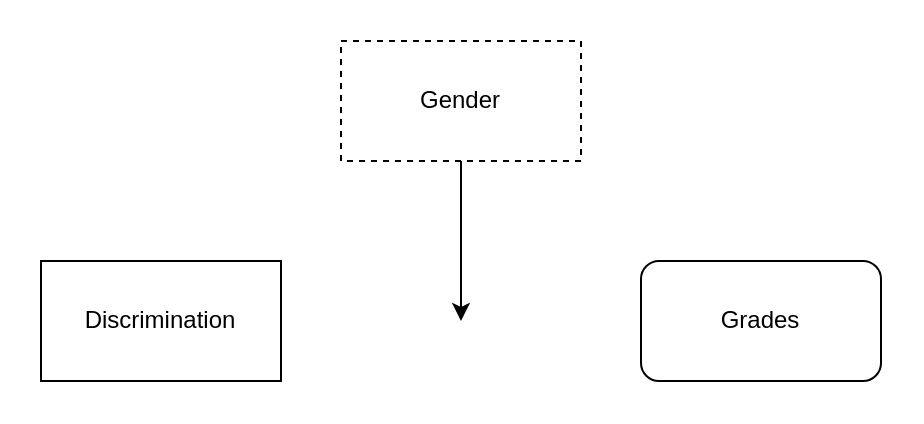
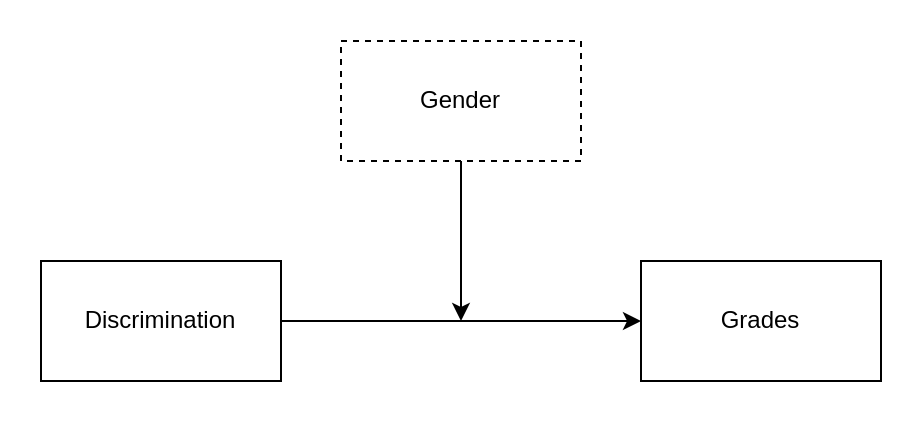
  <mxCell id="0" />
  <mxCell id="1" parent="0" />
  <mxCell id="2" value="Discrimination" style="rounded=0;whiteSpace=wrap;html=1;" vertex="1" parent="1"><mxGeometry x="20" y="130" width="120" height="60" as="geometry" /></mxCell>
  <mxCell id="3" value="Gender" style="rounded=0;whiteSpace=wrap;html=1;dashed=1;" vertex="1" parent="1"><mxGeometry x="170" y="20" width="120" height="60" as="geometry" /></mxCell>
- <mxCell id="4" value="Grades" style="whiteSpace=wrap;html=1;rounded=1;" vertex="1" parent="1"><mxGeometry x="320" y="130" width="120" height="60" as="geometry" /></mxCell>
+ <mxCell id="4" value="Grades" style="rounded=0;whiteSpace=wrap;html=1;" vertex="1" parent="1"><mxGeometry x="320" y="130" width="120" height="60" as="geometry" /></mxCell>
+ <mxCell id="5" value="" style="endArrow=classic;html=1;exitX=1;exitY=0.5;exitDx=0;exitDy=0;entryX=0;entryY=0.5;entryDx=0;entryDy=0;" edge="1" parent="1" source="2" target="4"><mxGeometry width="50" height="50" relative="1" as="geometry"><mxPoint x="190" y="270" as="sourcePoint" /><mxPoint x="240" y="220" as="targetPoint" /></mxGeometry></mxCell>
  <mxCell id="6" value="" style="endArrow=classic;html=1;exitX=0.5;exitY=1;exitDx=0;exitDy=0;" edge="1" parent="1" source="3"><mxGeometry width="50" height="50" relative="1" as="geometry"><mxPoint x="190" y="270" as="sourcePoint" /><mxPoint x="230" y="160" as="targetPoint" /></mxGeometry></mxCell>
